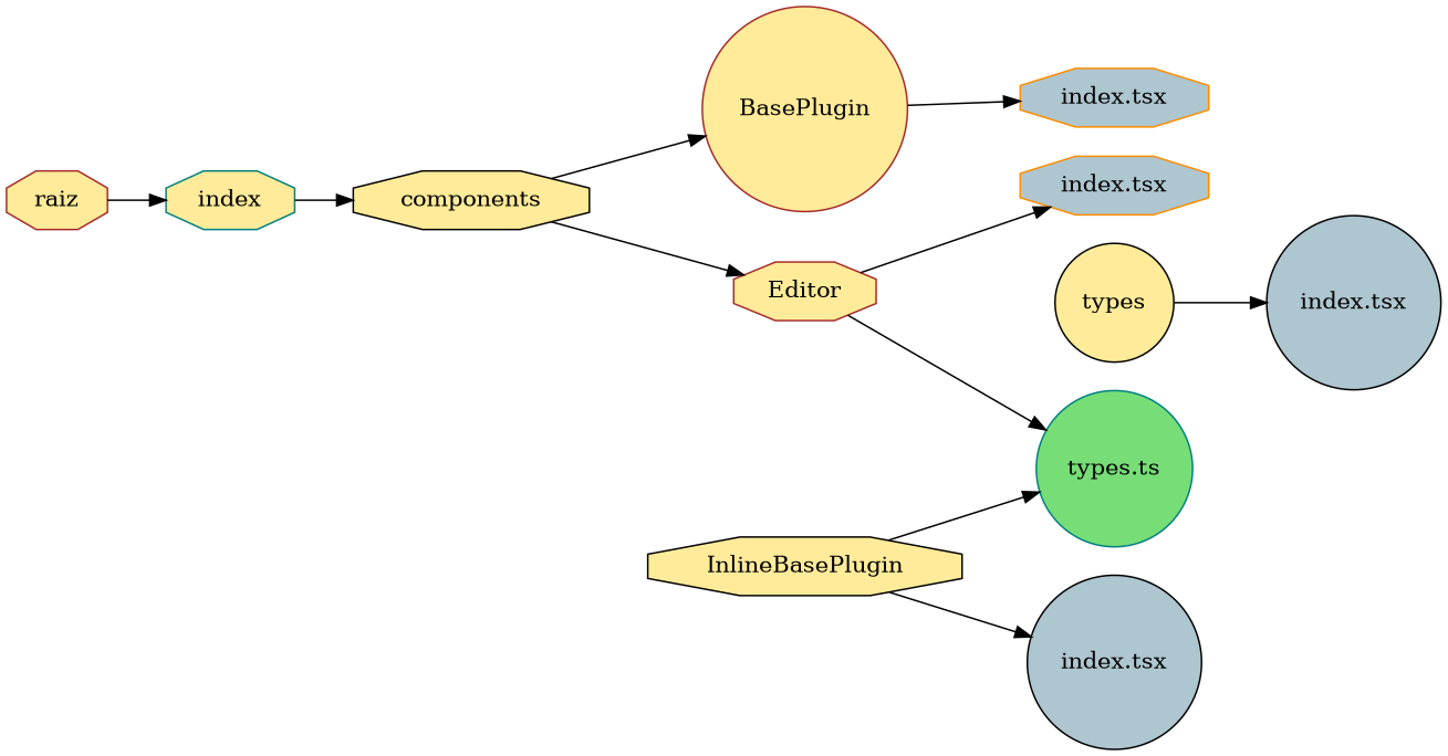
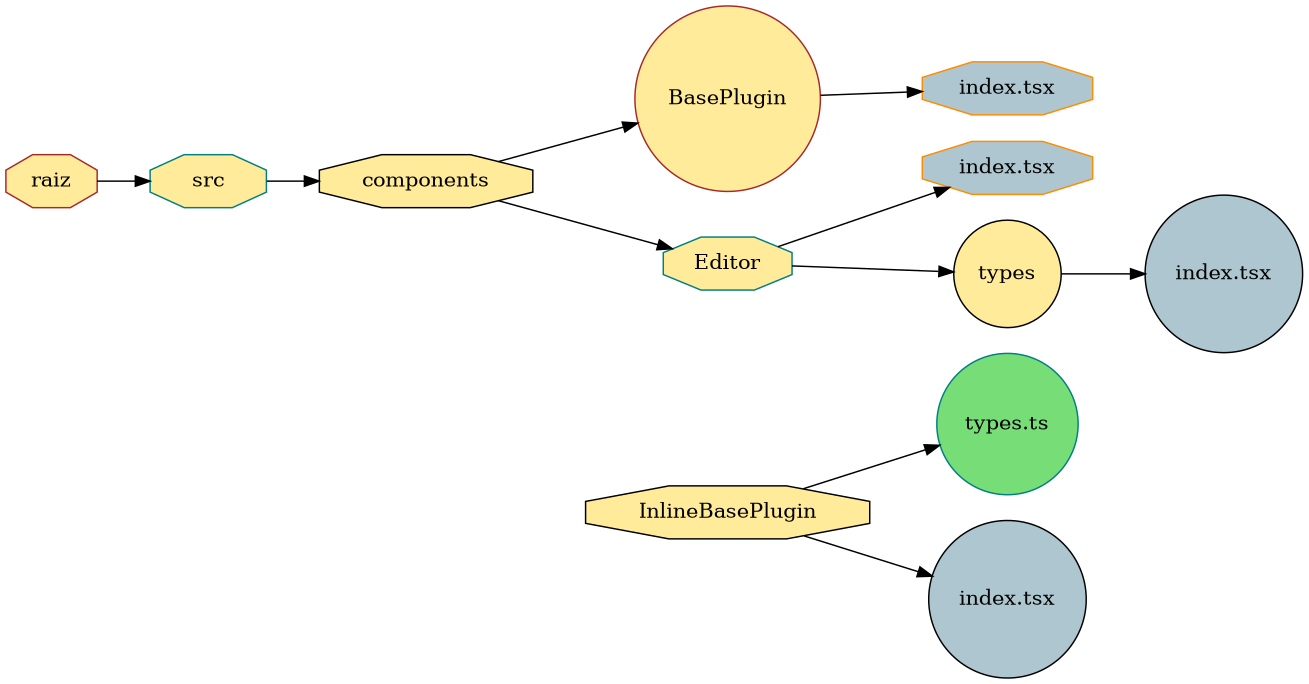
  digraph {
    rankdir=LR
    node [color=black fillcolor="#FFEB99" shape=octagon style=filled]
    n1 [color=brown label=raiz]
-   n2 [color=teal label=index]
+   n2 [color=teal label=src]
    n3 [label=components]
-   n4 [color=brown label=Editor]
+   n4 [color=teal label=Editor]
    n5 [color=brown label=BasePlugin shape=circle]
    n6 [color=darkorange fillcolor="#AEC6CF" label="index.tsx"]
    n7 [label=types shape=circle]
    n8 [color=darkorange fillcolor="#AEC6CF" label="index.tsx"]
    n9 [label=InlineBasePlugin]
    n10 [fillcolor="#AEC6CF" label="index.tsx" shape=circle]
    n11 [color=teal fillcolor="#77DD77" label="types.ts" shape=circle]
    n12 [fillcolor="#AEC6CF" label="index.tsx" shape=circle]
    n1 -> n2
    n2 -> n3
    n3 -> n4
    n3 -> n5
    n4 -> n6
-   n4 -> n11
+   n4 -> n7
    n5 -> n8
    n7 -> n12
    n9 -> n10
    n9 -> n11
  }
